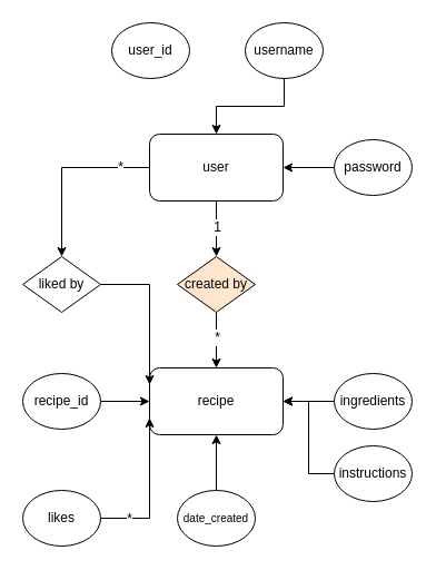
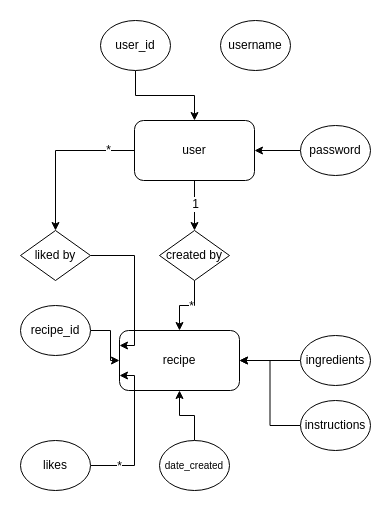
  <mxCell id="0" />
  <mxCell id="1" parent="0" />
  <mxCell id="2" style="edgeStyle=orthogonalEdgeStyle;rounded=0;orthogonalLoop=1;jettySize=auto;html=1;entryX=0.5;entryY=0;entryDx=0;entryDy=0;" edge="1" parent="1" source="6" target="26"><mxGeometry relative="1" as="geometry"><mxPoint x="194" y="230" as="targetPoint" /></mxGeometry></mxCell>
  <mxCell id="3" value="&lt;span style=&quot;font-size: 12px&quot;&gt;1&lt;/span&gt;" style="edgeLabel;html=1;align=center;verticalAlign=middle;resizable=0;points=[];" vertex="1" connectable="0" parent="2"><mxGeometry x="-0.085" relative="1" as="geometry"><mxPoint as="offset" /></mxGeometry></mxCell>
  <mxCell id="4" style="edgeStyle=orthogonalEdgeStyle;rounded=0;orthogonalLoop=1;jettySize=auto;html=1;entryX=0.5;entryY=0;entryDx=0;entryDy=0;" edge="1" parent="1" source="6" target="25"><mxGeometry relative="1" as="geometry" /></mxCell>
  <mxCell id="5" value="&lt;font style=&quot;font-size: 12px&quot;&gt;*&lt;/font&gt;" style="edgeLabel;html=1;align=center;verticalAlign=middle;resizable=0;points=[];" vertex="1" connectable="0" parent="4"><mxGeometry x="-0.662" y="-1" relative="1" as="geometry"><mxPoint as="offset" /></mxGeometry></mxCell>
  <mxCell id="6" value="user" style="rounded=1;whiteSpace=wrap;html=1;" vertex="1" parent="1"><mxGeometry x="134" y="120" width="120" height="60" as="geometry" /></mxCell>
  <mxCell id="7" style="edgeStyle=orthogonalEdgeStyle;rounded=0;orthogonalLoop=1;jettySize=auto;html=1;exitX=0;exitY=0.5;exitDx=0;exitDy=0;entryX=1;entryY=0.5;entryDx=0;entryDy=0;" edge="1" parent="1" source="8" target="6"><mxGeometry relative="1" as="geometry" /></mxCell>
  <mxCell id="8" value="password" style="ellipse;whiteSpace=wrap;html=1;" vertex="1" parent="1"><mxGeometry x="300" y="125" width="70" height="50" as="geometry" /></mxCell>
+ <mxCell id="9" style="edgeStyle=orthogonalEdgeStyle;rounded=0;orthogonalLoop=1;jettySize=auto;html=1;entryX=0.5;entryY=0;entryDx=0;entryDy=0;" edge="1" parent="1" source="10" target="6"><mxGeometry relative="1" as="geometry" /></mxCell>
  <mxCell id="10" value="user_id" style="ellipse;whiteSpace=wrap;html=1;" vertex="1" parent="1"><mxGeometry x="100" y="20" width="70" height="50" as="geometry" /></mxCell>
- <mxCell id="11" style="edgeStyle=orthogonalEdgeStyle;rounded=0;orthogonalLoop=1;jettySize=auto;html=1;entryX=0.5;entryY=0;entryDx=0;entryDy=0;" edge="1" parent="1" source="12" target="6"><mxGeometry relative="1" as="geometry" /></mxCell>
  <mxCell id="12" value="username" style="ellipse;whiteSpace=wrap;html=1;" vertex="1" parent="1"><mxGeometry x="220" y="20" width="70" height="50" as="geometry" /></mxCell>
  <mxCell id="13" style="edgeStyle=orthogonalEdgeStyle;rounded=0;orthogonalLoop=1;jettySize=auto;html=1;entryX=0.5;entryY=0;entryDx=0;entryDy=0;exitX=0.5;exitY=1;exitDx=0;exitDy=0;" edge="1" parent="1" source="26" target="15"><mxGeometry relative="1" as="geometry"><mxPoint x="210" y="290" as="sourcePoint" /></mxGeometry></mxCell>
  <mxCell id="14" value="&lt;font style=&quot;font-size: 12px&quot;&gt;*&lt;/font&gt;" style="edgeLabel;html=1;align=center;verticalAlign=middle;resizable=0;points=[];" vertex="1" connectable="0" parent="13"><mxGeometry x="-0.111" relative="1" as="geometry"><mxPoint as="offset" /></mxGeometry></mxCell>
- <mxCell id="15" value="recipe" style="rounded=1;whiteSpace=wrap;html=1;" vertex="1" parent="1"><mxGeometry x="134" y="330" width="120" height="60" as="geometry" /></mxCell>
+ <mxCell id="15" value="recipe" style="rounded=1;whiteSpace=wrap;html=1;" vertex="1" parent="1"><mxGeometry x="119" y="330" width="120" height="60" as="geometry" /></mxCell>
  <mxCell id="16" style="edgeStyle=orthogonalEdgeStyle;rounded=0;orthogonalLoop=1;jettySize=auto;html=1;entryX=0;entryY=0.5;entryDx=0;entryDy=0;" edge="1" parent="1" source="17" target="15"><mxGeometry relative="1" as="geometry" /></mxCell>
- <mxCell id="17" value="recipe_id" style="ellipse;whiteSpace=wrap;html=1;" vertex="1" parent="1"><mxGeometry x="20" y="335" width="70" height="50" as="geometry" /></mxCell>
+ <mxCell id="17" value="recipe_id" style="ellipse;whiteSpace=wrap;html=1;" vertex="1" parent="1"><mxGeometry x="20" y="305" width="70" height="50" as="geometry" /></mxCell>
  <mxCell id="18" style="edgeStyle=orthogonalEdgeStyle;rounded=0;orthogonalLoop=1;jettySize=auto;html=1;entryX=1;entryY=0.5;entryDx=0;entryDy=0;" edge="1" parent="1" source="19" target="15"><mxGeometry relative="1" as="geometry" /></mxCell>
  <mxCell id="19" value="instructions" style="ellipse;whiteSpace=wrap;html=1;" vertex="1" parent="1"><mxGeometry x="300" y="400" width="70" height="50" as="geometry" /></mxCell>
  <mxCell id="20" style="edgeStyle=orthogonalEdgeStyle;rounded=0;orthogonalLoop=1;jettySize=auto;html=1;entryX=1;entryY=0.5;entryDx=0;entryDy=0;" edge="1" parent="1" source="21" target="15"><mxGeometry relative="1" as="geometry" /></mxCell>
  <mxCell id="21" value="ingredients" style="ellipse;whiteSpace=wrap;html=1;" vertex="1" parent="1"><mxGeometry x="300" y="335" width="70" height="50" as="geometry" /></mxCell>
  <mxCell id="22" style="edgeStyle=orthogonalEdgeStyle;rounded=0;orthogonalLoop=1;jettySize=auto;html=1;entryX=0.5;entryY=1;entryDx=0;entryDy=0;" edge="1" parent="1" source="23" target="15"><mxGeometry relative="1" as="geometry" /></mxCell>
  <mxCell id="23" value="&lt;font style=&quot;font-size: 10px&quot;&gt;date_created&lt;/font&gt;" style="ellipse;whiteSpace=wrap;html=1;" vertex="1" parent="1"><mxGeometry x="159" y="440" width="70" height="50" as="geometry" /></mxCell>
  <mxCell id="24" style="edgeStyle=orthogonalEdgeStyle;rounded=0;orthogonalLoop=1;jettySize=auto;html=1;entryX=0;entryY=0.25;entryDx=0;entryDy=0;" edge="1" parent="1" source="25" target="15"><mxGeometry relative="1" as="geometry"><mxPoint x="134" y="330" as="targetPoint" /><Array as="points"><mxPoint x="134" y="255" /></Array></mxGeometry></mxCell>
  <mxCell id="25" value="liked by" style="rhombus;whiteSpace=wrap;html=1;" vertex="1" parent="1"><mxGeometry x="20" y="230" width="70" height="50" as="geometry" /></mxCell>
- <mxCell id="26" value="created by" style="rhombus;whiteSpace=wrap;html=1;fillColor=#ffe6cc;" vertex="1" parent="1"><mxGeometry x="159" y="230" width="70" height="50" as="geometry" /></mxCell>
+ <mxCell id="26" value="created by" style="rhombus;whiteSpace=wrap;html=1;" vertex="1" parent="1"><mxGeometry x="159" y="230" width="70" height="50" as="geometry" /></mxCell>
  <mxCell id="27" style="edgeStyle=orthogonalEdgeStyle;rounded=0;orthogonalLoop=1;jettySize=auto;html=1;entryX=0;entryY=0.75;entryDx=0;entryDy=0;" edge="1" parent="1" source="29" target="15"><mxGeometry relative="1" as="geometry"><Array as="points"><mxPoint x="134" y="465" /></Array></mxGeometry></mxCell>
  <mxCell id="28" value="&lt;font style=&quot;font-size: 12px&quot;&gt;*&lt;/font&gt;" style="edgeLabel;html=1;align=center;verticalAlign=middle;resizable=0;points=[];" vertex="1" connectable="0" parent="27"><mxGeometry x="-0.63" relative="1" as="geometry"><mxPoint as="offset" /></mxGeometry></mxCell>
  <mxCell id="29" value="likes" style="ellipse;whiteSpace=wrap;html=1;" vertex="1" parent="1"><mxGeometry x="20" y="440" width="70" height="50" as="geometry" /></mxCell>
